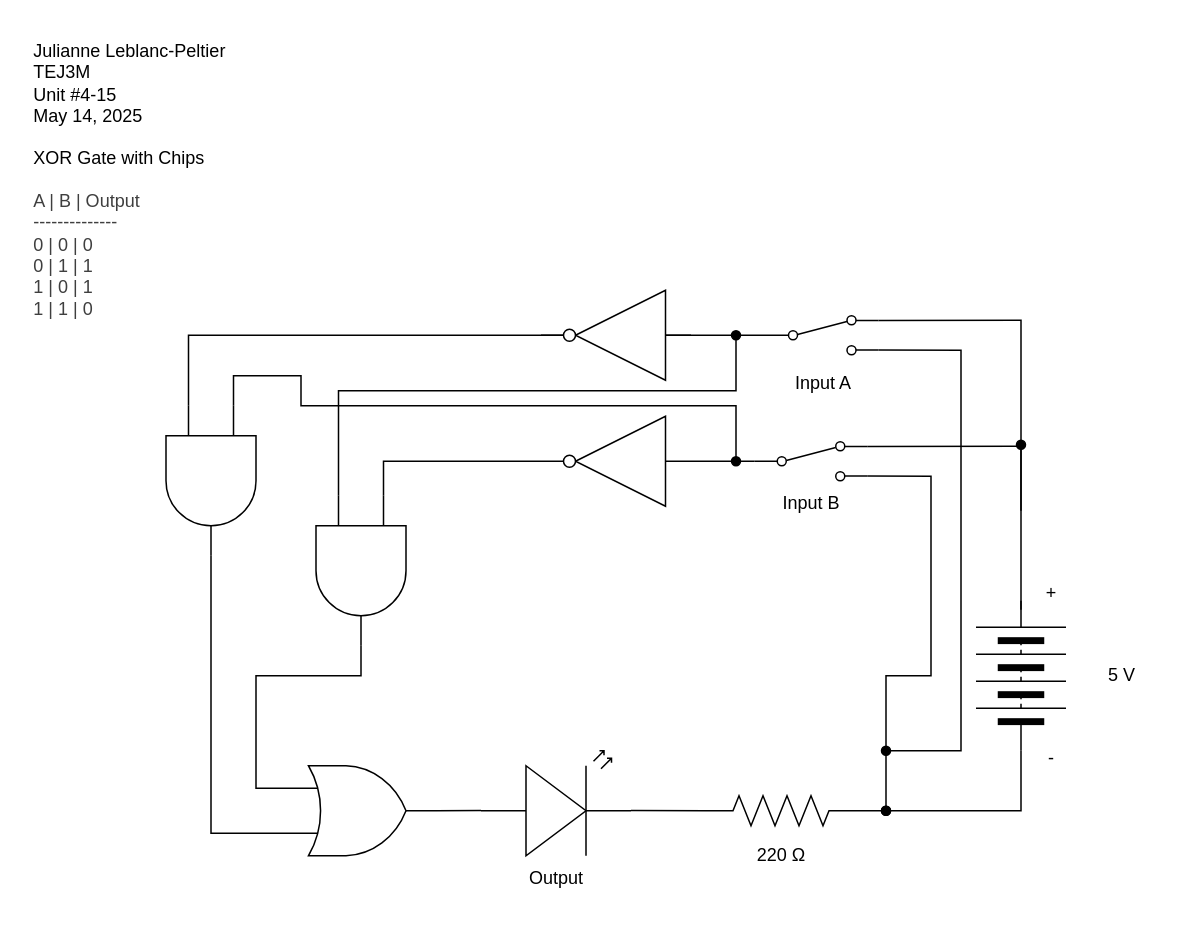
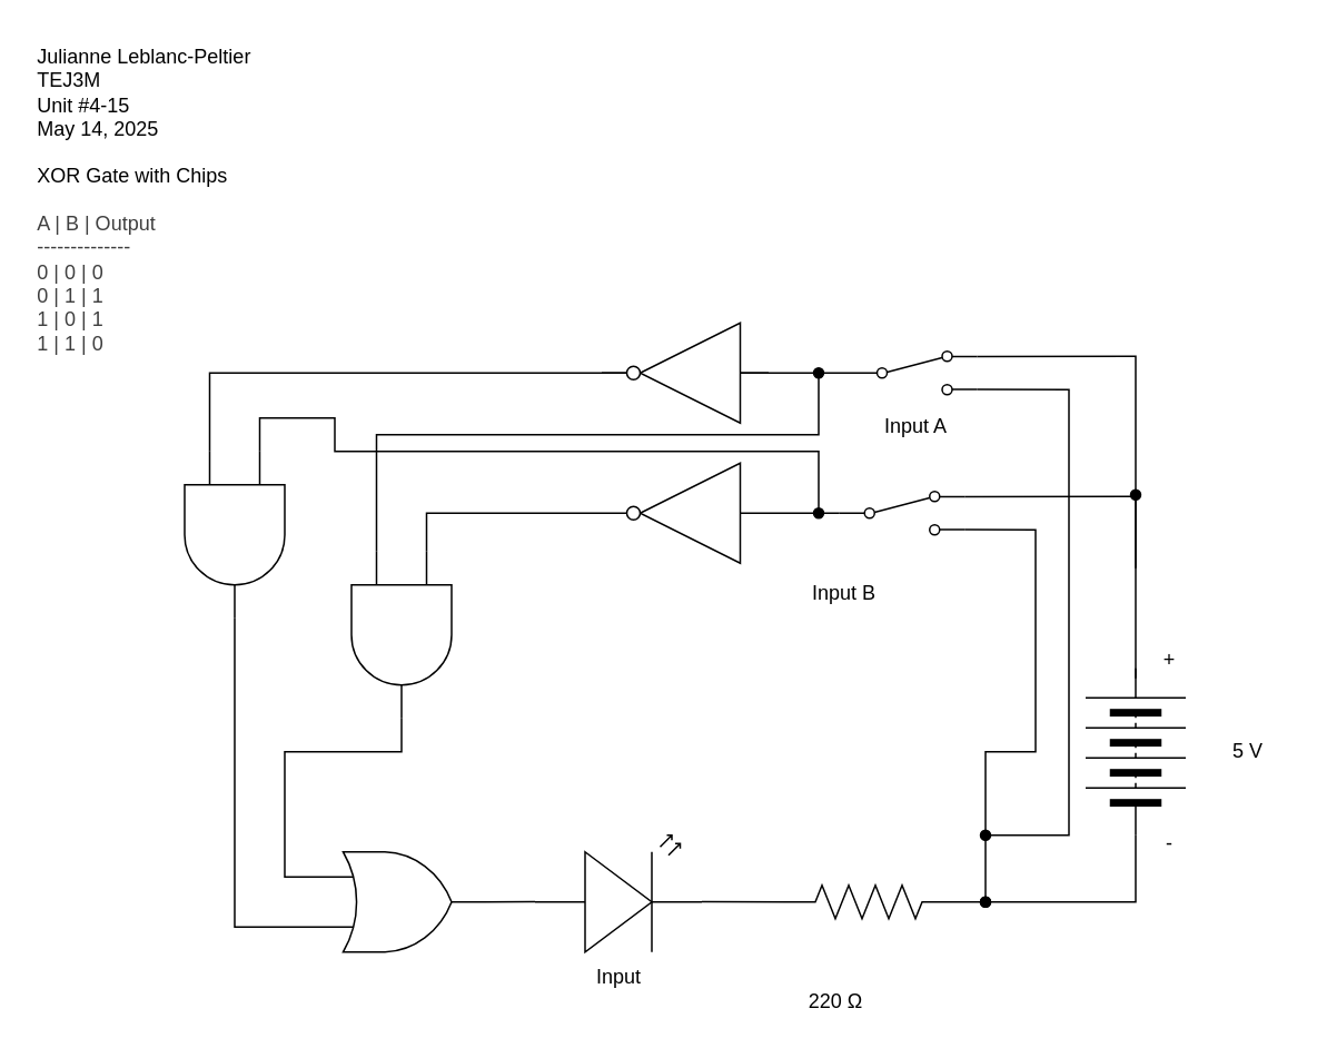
  <mxCell id="0" />
  <mxCell id="1" parent="0" />
  <mxCell id="2" style="edgeStyle=none;html=1;rounded=0;curved=0;endArrow=none;endFill=0;startArrow=oval;startFill=1;entryX=1;entryY=0.88;entryDx=0;entryDy=0;" edge="1" parent="1" target="14"><mxGeometry relative="1" as="geometry"><mxPoint x="600" y="360" as="targetPoint" /><mxPoint x="590" y="540" as="sourcePoint" /><Array as="points"><mxPoint x="590" y="450" /><mxPoint x="620" y="450" /><mxPoint x="620" y="317" /></Array></mxGeometry></mxCell>
  <mxCell id="3" style="edgeStyle=none;html=1;exitX=1;exitY=0.5;exitDx=0;exitDy=0;endArrow=oval;endFill=1;" edge="1" parent="1"><mxGeometry relative="1" as="geometry"><mxPoint x="680" y="296" as="targetPoint" /><mxPoint x="680" y="406" as="sourcePoint" /></mxGeometry></mxCell>
  <mxCell id="4" value="" style="pointerEvents=1;verticalLabelPosition=bottom;shadow=0;dashed=0;align=center;html=1;verticalAlign=top;shape=mxgraph.electrical.miscellaneous.batteryStack;rotation=-90;" vertex="1" parent="1"><mxGeometry x="630" y="420" width="100" height="60" as="geometry" /></mxCell>
  <mxCell id="5" value="" style="verticalLabelPosition=bottom;shadow=0;dashed=0;align=center;html=1;verticalAlign=top;shape=mxgraph.electrical.opto_electronics.led_2;pointerEvents=1;rotation=0;" vertex="1" parent="1"><mxGeometry x="320" y="500" width="100" height="70" as="geometry" /></mxCell>
- <mxCell id="6" value="Output" style="text;html=1;align=center;verticalAlign=middle;resizable=0;points=[];autosize=1;strokeColor=none;fillColor=none;" vertex="1" parent="1"><mxGeometry x="340" y="570" width="60" height="30" as="geometry" /></mxCell>
+ <mxCell id="6" value="Input" style="text;html=1;align=center;verticalAlign=middle;resizable=0;points=[];autosize=1;strokeColor=none;fillColor=none;" vertex="1" parent="1"><mxGeometry x="340" y="570" width="60" height="30" as="geometry" /></mxCell>
  <mxCell id="7" value="5 V" style="text;html=1;align=center;verticalAlign=middle;resizable=0;points=[];autosize=1;strokeColor=none;fillColor=none;" vertex="1" parent="1"><mxGeometry x="727" y="435" width="40" height="30" as="geometry" /></mxCell>
  <mxCell id="8" value="+" style="text;html=1;align=center;verticalAlign=middle;resizable=0;points=[];autosize=1;strokeColor=none;fillColor=none;" vertex="1" parent="1"><mxGeometry x="685" y="380" width="30" height="30" as="geometry" /></mxCell>
  <mxCell id="9" style="edgeStyle=none;html=1;exitX=0;exitY=0.5;exitDx=0;exitDy=0;rounded=0;curved=0;endArrow=none;endFill=0;" edge="1" parent="1" source="4"><mxGeometry relative="1" as="geometry"><mxPoint x="590" y="540" as="targetPoint" /><Array as="points"><mxPoint x="680" y="540" /></Array></mxGeometry></mxCell>
  <mxCell id="10" value="-" style="text;html=1;align=center;verticalAlign=middle;resizable=0;points=[];autosize=1;strokeColor=none;fillColor=none;" vertex="1" parent="1"><mxGeometry x="685" y="490" width="30" height="30" as="geometry" /></mxCell>
  <mxCell id="11" value="Julianne Leblanc-Peltier&lt;div&gt;TEJ3M&lt;/div&gt;&lt;div&gt;Unit #4-15&lt;/div&gt;&lt;div&gt;May 14, 2025&lt;/div&gt;" style="text;html=1;align=left;verticalAlign=middle;resizable=0;points=[];autosize=1;strokeColor=none;fillColor=none;" vertex="1" parent="1"><mxGeometry x="20" y="20" width="150" height="70" as="geometry" /></mxCell>
- <mxCell id="12" value="Input B" style="text;html=1;align=center;verticalAlign=middle;resizable=0;points=[];autosize=1;strokeColor=none;fillColor=none;" vertex="1" parent="1"><mxGeometry x="510" y="320" width="60" height="30" as="geometry" /></mxCell>
+ <mxCell id="12" value="Input B" style="text;html=1;align=center;verticalAlign=middle;resizable=0;points=[];autosize=1;strokeColor=none;fillColor=none;" vertex="1" parent="1"><mxGeometry x="475" y="340" width="60" height="30" as="geometry" /></mxCell>
  <mxCell id="13" style="edgeStyle=none;html=1;endArrow=none;endFill=0;exitX=1;exitY=0.12;exitDx=0;exitDy=0;" edge="1" parent="1" source="14"><mxGeometry relative="1" as="geometry"><mxPoint x="680" y="297" as="targetPoint" /><mxPoint x="610" y="340" as="sourcePoint" /></mxGeometry></mxCell>
  <mxCell id="14" value="" style="html=1;shape=mxgraph.electrical.electro-mechanical.twoWaySwitch;aspect=fixed;elSwitchState=2;flipV=0;" vertex="1" parent="1"><mxGeometry x="502.5" y="294" width="75" height="26" as="geometry" /></mxCell>
  <mxCell id="15" value="&lt;span style=&quot;color: rgb(0, 0, 0);&quot;&gt;XOR Gate with Chips&lt;/span&gt;&lt;div&gt;&lt;font color=&quot;#000000&quot;&gt;&lt;br&gt;&lt;/font&gt;&lt;div style=&quot;color: rgb(63, 63, 63); scrollbar-color: rgb(226, 226, 226) rgb(251, 251, 251);&quot;&gt;&lt;span style=&quot;scrollbar-color: rgb(226, 226, 226) rgb(251, 251, 251); background-color: transparent; color: rgb(63, 63, 63);&quot;&gt;A | B | Output&lt;/span&gt;&lt;div style=&quot;color: rgb(63, 63, 63); scrollbar-color: rgb(226, 226, 226) rgb(251, 251, 251);&quot;&gt;--------------&lt;/div&gt;&lt;div style=&quot;color: rgb(63, 63, 63); scrollbar-color: rgb(226, 226, 226) rgb(251, 251, 251);&quot;&gt;0 | 0 | 0&lt;/div&gt;&lt;div style=&quot;color: rgb(63, 63, 63); scrollbar-color: rgb(226, 226, 226) rgb(251, 251, 251);&quot;&gt;0 | 1 | 1&lt;/div&gt;&lt;/div&gt;&lt;div style=&quot;color: rgb(63, 63, 63); scrollbar-color: rgb(226, 226, 226) rgb(251, 251, 251);&quot;&gt;1 | 0 | 1&lt;/div&gt;&lt;div style=&quot;color: rgb(63, 63, 63); scrollbar-color: rgb(226, 226, 226) rgb(251, 251, 251);&quot;&gt;1 | 1 | 0&lt;/div&gt;&lt;/div&gt;" style="text;html=1;align=left;verticalAlign=middle;resizable=0;points=[];autosize=1;strokeColor=none;fillColor=none;" vertex="1" parent="1"><mxGeometry x="20" y="90" width="140" height="130" as="geometry" /></mxCell>
  <mxCell id="16" style="edgeStyle=none;html=1;exitX=0;exitY=0.5;exitDx=0;exitDy=0;exitPerimeter=0;endArrow=oval;endFill=1;" edge="1" parent="1" source="17"><mxGeometry relative="1" as="geometry"><mxPoint x="590" y="540" as="targetPoint" /></mxGeometry></mxCell>
  <mxCell id="17" value="" style="pointerEvents=1;verticalLabelPosition=bottom;shadow=0;dashed=0;align=center;html=1;verticalAlign=top;shape=mxgraph.electrical.resistors.resistor_2;rotation=-180;" vertex="1" parent="1"><mxGeometry x="470" y="530" width="100" height="20" as="geometry" /></mxCell>
- <mxCell id="18" value="220 Ω" style="text;html=1;align=center;verticalAlign=middle;resizable=0;points=[];autosize=1;strokeColor=none;fillColor=none;" vertex="1" parent="1"><mxGeometry x="490" y="555" width="60" height="30" as="geometry" /></mxCell>
+ <mxCell id="18" value="220 Ω" style="text;html=1;align=center;verticalAlign=middle;resizable=0;points=[];autosize=1;strokeColor=none;fillColor=none;" vertex="1" parent="1"><mxGeometry x="470" y="585" width="60" height="30" as="geometry" /></mxCell>
  <mxCell id="19" style="edgeStyle=none;html=1;exitX=1;exitY=0.57;exitDx=0;exitDy=0;exitPerimeter=0;entryX=1;entryY=0.5;entryDx=0;entryDy=0;entryPerimeter=0;endArrow=none;endFill=0;" edge="1" parent="1" source="5" target="17"><mxGeometry relative="1" as="geometry"><mxPoint x="470" y="550" as="targetPoint" /></mxGeometry></mxCell>
  <mxCell id="20" style="edgeStyle=none;html=1;entryX=0;entryY=0.5;entryDx=0;entryDy=0;rounded=0;curved=0;endArrow=none;endFill=0;exitX=0;exitY=0.75;exitDx=0;exitDy=0;exitPerimeter=0;" edge="1" parent="1" target="23" source="29"><mxGeometry relative="1" as="geometry"><Array as="points"><mxPoint x="125" y="223" /></Array><mxPoint x="120" y="270" as="sourcePoint" /></mxGeometry></mxCell>
  <mxCell id="21" style="edgeStyle=none;html=1;rounded=0;curved=0;endArrow=none;endFill=0;exitX=1;exitY=0.12;exitDx=0;exitDy=0;" edge="1" parent="1" source="23"><mxGeometry relative="1" as="geometry"><mxPoint x="680" y="340" as="targetPoint" /><Array as="points"><mxPoint x="680" y="213" /></Array><mxPoint x="600" y="213" as="sourcePoint" /></mxGeometry></mxCell>
  <mxCell id="22" style="edgeStyle=none;html=1;rounded=0;curved=0;endArrow=oval;endFill=1;exitX=1;exitY=0.88;exitDx=0;exitDy=0;" edge="1" parent="1" source="23"><mxGeometry relative="1" as="geometry"><mxPoint x="590" y="500" as="targetPoint" /><Array as="points"><mxPoint x="640" y="233" /><mxPoint x="640" y="500" /></Array><mxPoint x="600" y="233" as="sourcePoint" /></mxGeometry></mxCell>
  <mxCell id="23" value="" style="html=1;shape=mxgraph.electrical.electro-mechanical.twoWaySwitch;aspect=fixed;elSwitchState=2;flipV=0;" vertex="1" parent="1"><mxGeometry x="510" y="210" width="75" height="26" as="geometry" /></mxCell>
  <mxCell id="24" value="Input A" style="text;html=1;align=center;verticalAlign=middle;resizable=0;points=[];autosize=1;strokeColor=none;fillColor=none;" vertex="1" parent="1"><mxGeometry x="517.5" y="240" width="60" height="30" as="geometry" /></mxCell>
  <mxCell id="25" value="" style="verticalLabelPosition=bottom;shadow=0;dashed=0;align=center;html=1;verticalAlign=top;shape=mxgraph.electrical.logic_gates.inverter_2;rotation=-180;" vertex="1" parent="1"><mxGeometry x="360" y="193" width="100" height="60" as="geometry" /></mxCell>
  <mxCell id="26" value="" style="verticalLabelPosition=bottom;shadow=0;dashed=0;align=center;html=1;verticalAlign=top;shape=mxgraph.electrical.logic_gates.inverter_2;rotation=-180;" vertex="1" parent="1"><mxGeometry x="360" y="277" width="100" height="60" as="geometry" /></mxCell>
  <mxCell id="27" style="edgeStyle=none;html=1;exitX=0;exitY=0.75;exitDx=0;exitDy=0;exitPerimeter=0;endArrow=oval;endFill=1;rounded=0;curved=0;" edge="1" parent="1" source="30"><mxGeometry relative="1" as="geometry"><mxPoint x="490" y="223" as="targetPoint" /><mxPoint x="155" y="273" as="sourcePoint" /><Array as="points"><mxPoint x="225" y="260" /><mxPoint x="490" y="260" /></Array></mxGeometry></mxCell>
  <mxCell id="28" style="edgeStyle=none;html=1;exitX=0;exitY=0.25;exitDx=0;exitDy=0;exitPerimeter=0;rounded=0;curved=0;endArrow=oval;endFill=1;" edge="1" parent="1" source="29"><mxGeometry relative="1" as="geometry"><mxPoint x="490" y="307" as="targetPoint" /><mxPoint x="155" y="267" as="sourcePoint" /><Array as="points"><mxPoint x="155" y="250" /><mxPoint x="200" y="250" /><mxPoint x="200" y="270" /><mxPoint x="490" y="270" /></Array></mxGeometry></mxCell>
  <mxCell id="29" value="" style="verticalLabelPosition=bottom;shadow=0;dashed=0;align=center;html=1;verticalAlign=top;shape=mxgraph.electrical.logic_gates.logic_gate;operation=and;rotation=90;" vertex="1" parent="1"><mxGeometry x="90" y="290" width="100" height="60" as="geometry" /></mxCell>
  <mxCell id="30" value="" style="verticalLabelPosition=bottom;shadow=0;dashed=0;align=center;html=1;verticalAlign=top;shape=mxgraph.electrical.logic_gates.logic_gate;operation=and;rotation=90;" vertex="1" parent="1"><mxGeometry x="190" y="350" width="100" height="60" as="geometry" /></mxCell>
  <mxCell id="31" value="" style="verticalLabelPosition=bottom;shadow=0;dashed=0;align=center;html=1;verticalAlign=top;shape=mxgraph.electrical.logic_gates.logic_gate;operation=or;" vertex="1" parent="1"><mxGeometry x="190" y="510" width="100" height="60" as="geometry" /></mxCell>
  <mxCell id="32" style="edgeStyle=none;html=1;exitX=0;exitY=0.5;exitDx=0;exitDy=0;entryX=0;entryY=0.5;entryDx=0;entryDy=0;entryPerimeter=0;endArrow=none;endFill=0;" edge="1" parent="1" source="14" target="26"><mxGeometry relative="1" as="geometry" /></mxCell>
  <mxCell id="33" style="edgeStyle=none;html=1;exitX=0;exitY=0.57;exitDx=0;exitDy=0;exitPerimeter=0;entryX=1;entryY=0.5;entryDx=0;entryDy=0;entryPerimeter=0;endArrow=none;endFill=0;" edge="1" parent="1" source="5" target="31"><mxGeometry relative="1" as="geometry" /></mxCell>
  <mxCell id="34" style="edgeStyle=none;html=1;exitX=1;exitY=0.5;exitDx=0;exitDy=0;exitPerimeter=0;entryX=0;entryY=0.25;entryDx=0;entryDy=0;entryPerimeter=0;endArrow=none;endFill=0;rounded=0;curved=0;" edge="1" parent="1" source="26" target="30"><mxGeometry relative="1" as="geometry"><Array as="points"><mxPoint x="255" y="307" /></Array></mxGeometry></mxCell>
  <mxCell id="35" style="edgeStyle=none;html=1;exitX=0;exitY=0.25;exitDx=0;exitDy=0;exitPerimeter=0;entryX=1;entryY=0.5;entryDx=0;entryDy=0;entryPerimeter=0;rounded=0;curved=0;endArrow=none;endFill=0;" edge="1" parent="1" source="31" target="30"><mxGeometry relative="1" as="geometry"><Array as="points"><mxPoint x="170" y="525" /><mxPoint x="170" y="450" /><mxPoint x="240" y="450" /></Array></mxGeometry></mxCell>
  <mxCell id="36" style="edgeStyle=none;html=1;exitX=1;exitY=0.5;exitDx=0;exitDy=0;exitPerimeter=0;entryX=0;entryY=0.75;entryDx=0;entryDy=0;entryPerimeter=0;rounded=0;curved=0;endArrow=none;endFill=0;" edge="1" parent="1" source="29" target="31"><mxGeometry relative="1" as="geometry"><Array as="points"><mxPoint x="140" y="555" /></Array></mxGeometry></mxCell>
